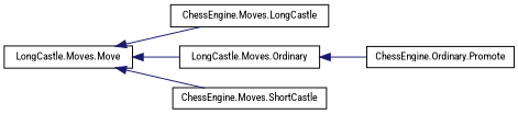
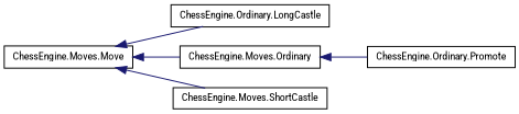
  digraph {
    fontname="Roboto Condensed"
    rankdir=LR
    node [color=black fillcolor=white fontname="Roboto Condensed" fontsize=10 shape=record style=filled]
    edge [color=midnightblue dir=back fontname="Roboto Condensed" fontsize=10 labelfontname=Helvetica labelfontsize=10 style=solid]
-   n1 [height=0.2 label="LongCastle.Moves.Move" width=0.4]
-   n2 [height=0.2 label="ChessEngine.Moves.LongCastle" width=0.4]
-   n3 [height=0.2 label="LongCastle.Moves.Ordinary" width=0.4]
+   n1 [height=0.2 label="ChessEngine.Moves.Move" width=0.4]
+   n2 [height=0.2 label="ChessEngine.Ordinary.LongCastle" width=0.4]
+   n3 [height=0.2 label="ChessEngine.Moves.Ordinary" width=0.4]
    n4 [height=0.2 label="ChessEngine.Moves.ShortCastle" width=0.4]
    n5 [height=0.2 label="ChessEngine.Ordinary.Promote" width=0.4]
    n1 -> n2
    n1 -> n3
    n1 -> n4
    n3 -> n5
  }
